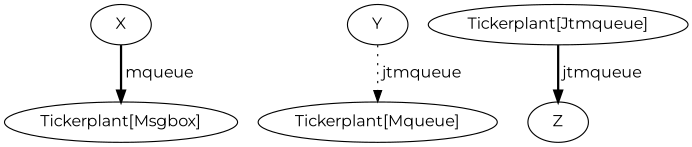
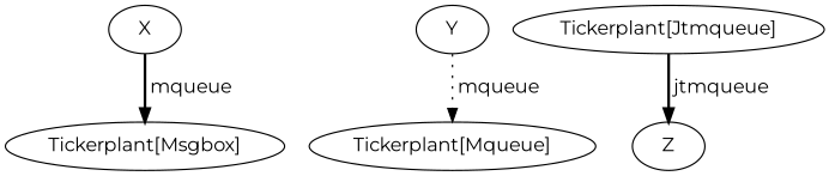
  digraph {
    fontname=Montserrat
    node [fontname=Montserrat]
    edge [fontname=Montserrat style=bold]
    n1 [label="Tickerplant[Msgbox]"]
    X
    n3 [label="Tickerplant[Mqueue]"]
    Y
    n5 [label="Tickerplant[Jtmqueue]"]
    Z
    X -> n1 [label=" mqueue"]
-   Y -> n3 [label=" jtmqueue" style=dotted]
+   Y -> n3 [label=" mqueue" style=dotted]
    n5 -> Z [label=" jtmqueue"]
  }
